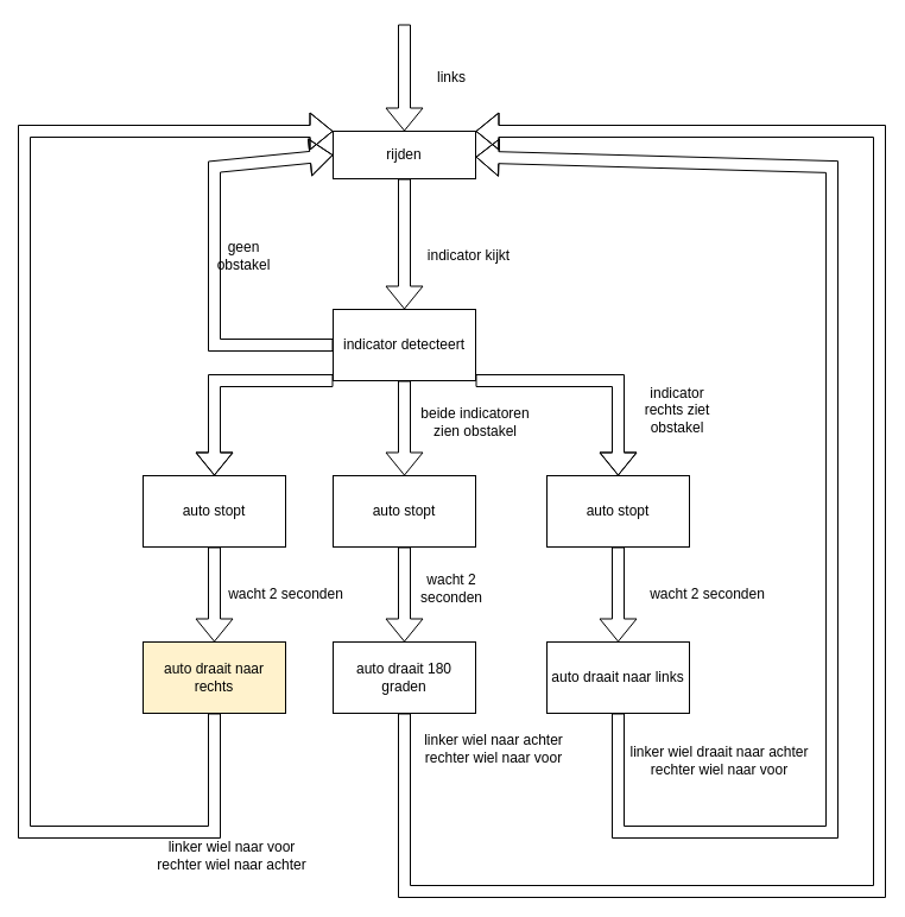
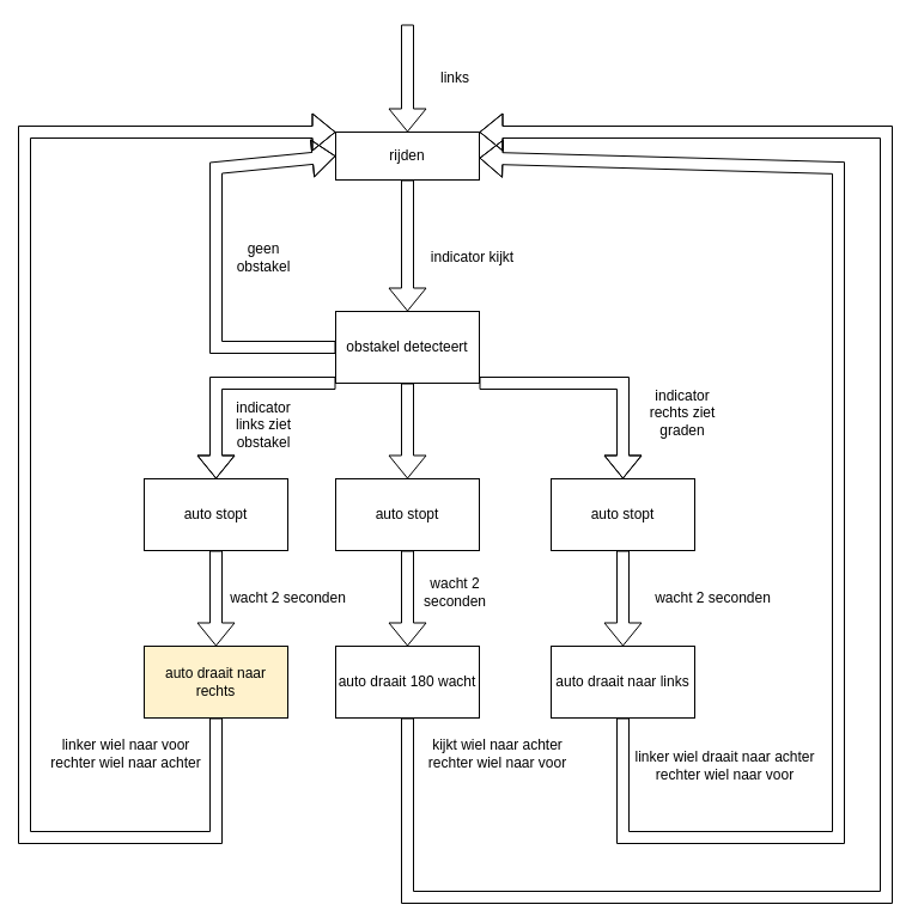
  <mxCell id="0" />
  <mxCell id="1" parent="0" />
  <mxCell id="2" value="rijden" style="rounded=0;whiteSpace=wrap;html=1;" vertex="1" parent="1"><mxGeometry x="280" y="110" width="120" height="40" as="geometry" /></mxCell>
  <mxCell id="3" value="" style="shape=flexArrow;endArrow=classic;html=1;rounded=0;entryX=0.5;entryY=0;entryDx=0;entryDy=0;" edge="1" parent="1" target="2"><mxGeometry width="50" height="50" relative="1" as="geometry"><mxPoint x="340" y="20" as="sourcePoint" /><mxPoint x="420" y="280" as="targetPoint" /></mxGeometry></mxCell>
  <mxCell id="4" value="links" style="text;html=1;strokeColor=none;fillColor=none;align=center;verticalAlign=middle;whiteSpace=wrap;rounded=0;" vertex="1" parent="1"><mxGeometry x="350" y="50" width="60" height="30" as="geometry" /></mxCell>
  <mxCell id="5" value="" style="shape=flexArrow;endArrow=classic;html=1;rounded=0;exitX=0.5;exitY=1;exitDx=0;exitDy=0;" edge="1" parent="1" source="2"><mxGeometry width="50" height="50" relative="1" as="geometry"><mxPoint x="370" y="330" as="sourcePoint" /><mxPoint x="340" y="260" as="targetPoint" /></mxGeometry></mxCell>
- <mxCell id="6" value="indicator detecteert" style="rounded=0;whiteSpace=wrap;html=1;" vertex="1" parent="1"><mxGeometry x="280" y="260" width="120" height="60" as="geometry" /></mxCell>
+ <mxCell id="6" value="obstakel detecteert" style="rounded=0;whiteSpace=wrap;html=1;" vertex="1" parent="1"><mxGeometry x="280" y="260" width="120" height="60" as="geometry" /></mxCell>
  <mxCell id="7" value="" style="shape=flexArrow;endArrow=classic;html=1;rounded=0;" edge="1" parent="1" target="10"><mxGeometry width="50" height="50" relative="1" as="geometry"><mxPoint x="280" y="320" as="sourcePoint" /><mxPoint x="340" y="400" as="targetPoint" /><Array as="points"><mxPoint x="180" y="320" /></Array></mxGeometry></mxCell>
  <mxCell id="8" value="" style="shape=flexArrow;endArrow=classic;html=1;rounded=0;exitX=0;exitY=0.5;exitDx=0;exitDy=0;entryX=0;entryY=0.5;entryDx=0;entryDy=0;" edge="1" parent="1" source="6" target="2"><mxGeometry width="50" height="50" relative="1" as="geometry"><mxPoint x="370" y="330" as="sourcePoint" /><mxPoint x="420" y="280" as="targetPoint" /><Array as="points"><mxPoint x="180" y="290" /><mxPoint x="180" y="140" /></Array></mxGeometry></mxCell>
- <mxCell id="9" value="geen obstakel" style="text;html=1;strokeColor=none;fillColor=none;align=center;verticalAlign=middle;whiteSpace=wrap;rounded=0;" vertex="1" parent="1"><mxGeometry x="175" y="200" width="60" height="30" as="geometry" /></mxCell>
+ <mxCell id="9" value="geen obstakel" style="text;html=1;strokeColor=none;fillColor=none;align=center;verticalAlign=middle;whiteSpace=wrap;rounded=0;" vertex="1" parent="1"><mxGeometry x="190" y="200" width="60" height="30" as="geometry" /></mxCell>
  <mxCell id="10" value="auto stopt" style="rounded=0;whiteSpace=wrap;html=1;" vertex="1" parent="1"><mxGeometry x="120" y="400" width="120" height="60" as="geometry" /></mxCell>
+ <mxCell id="11" value="indicator links ziet obstakel" style="text;html=1;strokeColor=none;fillColor=none;align=center;verticalAlign=middle;whiteSpace=wrap;rounded=0;" vertex="1" parent="1"><mxGeometry x="190" y="340" width="60" height="30" as="geometry" /></mxCell>
  <mxCell id="12" value="" style="shape=flexArrow;endArrow=classic;html=1;rounded=0;exitX=1;exitY=1;exitDx=0;exitDy=0;entryX=0.5;entryY=0;entryDx=0;entryDy=0;" edge="1" parent="1" source="6" target="17"><mxGeometry width="50" height="50" relative="1" as="geometry"><mxPoint x="380" y="330" as="sourcePoint" /><mxPoint x="550" y="400" as="targetPoint" /><Array as="points"><mxPoint x="520" y="320" /></Array></mxGeometry></mxCell>
  <mxCell id="13" value="" style="shape=flexArrow;endArrow=classic;html=1;rounded=0;exitX=0.5;exitY=1;exitDx=0;exitDy=0;" edge="1" parent="1" source="6" target="14"><mxGeometry width="50" height="50" relative="1" as="geometry"><mxPoint x="370" y="330" as="sourcePoint" /><mxPoint x="340" y="410" as="targetPoint" /></mxGeometry></mxCell>
  <mxCell id="14" value="auto stopt" style="rounded=0;whiteSpace=wrap;html=1;" vertex="1" parent="1"><mxGeometry x="280" y="400" width="120" height="60" as="geometry" /></mxCell>
- <mxCell id="15" value="beide indicatoren zien obstakel" style="text;html=1;strokeColor=none;fillColor=none;align=center;verticalAlign=middle;whiteSpace=wrap;rounded=0;" vertex="1" parent="1"><mxGeometry x="350" y="320" width="100" height="70" as="geometry" /></mxCell>
  <mxCell id="16" value="&amp;nbsp; &amp;nbsp; &amp;nbsp; &amp;nbsp;" style="text;html=1;align=center;verticalAlign=middle;resizable=0;points=[];autosize=1;strokeColor=none;fillColor=none;" vertex="1" parent="1"><mxGeometry x="430" y="210" width="40" height="20" as="geometry" /></mxCell>
  <mxCell id="17" value="auto stopt" style="rounded=0;whiteSpace=wrap;html=1;" vertex="1" parent="1"><mxGeometry x="460" y="400" width="120" height="60" as="geometry" /></mxCell>
- <mxCell id="18" value="indicator rechts ziet obstakel" style="text;html=1;strokeColor=none;fillColor=none;align=center;verticalAlign=middle;whiteSpace=wrap;rounded=0;" vertex="1" parent="1"><mxGeometry x="540" y="330" width="60" height="30" as="geometry" /></mxCell>
+ <mxCell id="18" value="indicator rechts ziet graden" style="text;html=1;strokeColor=none;fillColor=none;align=center;verticalAlign=middle;whiteSpace=wrap;rounded=0;" vertex="1" parent="1"><mxGeometry x="540" y="330" width="60" height="30" as="geometry" /></mxCell>
  <mxCell id="19" value="" style="shape=flexArrow;endArrow=classic;html=1;rounded=0;exitX=0.5;exitY=1;exitDx=0;exitDy=0;" edge="1" parent="1" source="10"><mxGeometry width="50" height="50" relative="1" as="geometry"><mxPoint x="370" y="320" as="sourcePoint" /><mxPoint x="180" y="540" as="targetPoint" /></mxGeometry></mxCell>
  <mxCell id="20" value="wacht 2 seconden" style="text;html=1;align=center;verticalAlign=middle;resizable=0;points=[];autosize=1;strokeColor=none;fillColor=none;" vertex="1" parent="1"><mxGeometry x="185" y="490" width="110" height="20" as="geometry" /></mxCell>
  <mxCell id="21" value="auto draait naar &amp;nbsp;rechts&amp;nbsp;" style="rounded=0;whiteSpace=wrap;html=1;fillColor=#fff2cc;" vertex="1" parent="1"><mxGeometry x="120" y="540" width="120" height="60" as="geometry" /></mxCell>
  <mxCell id="22" value="" style="shape=flexArrow;endArrow=classic;html=1;rounded=0;exitX=0.5;exitY=1;exitDx=0;exitDy=0;" edge="1" parent="1" source="14"><mxGeometry width="50" height="50" relative="1" as="geometry"><mxPoint x="360" y="320" as="sourcePoint" /><mxPoint x="340" y="540" as="targetPoint" /></mxGeometry></mxCell>
  <mxCell id="23" value="wacht 2 seconden" style="text;html=1;strokeColor=none;fillColor=none;align=center;verticalAlign=middle;whiteSpace=wrap;rounded=0;" vertex="1" parent="1"><mxGeometry x="350" y="480" width="60" height="30" as="geometry" /></mxCell>
- <mxCell id="24" value="auto draait 180 graden" style="rounded=0;whiteSpace=wrap;html=1;" vertex="1" parent="1"><mxGeometry x="280" y="540" width="120" height="60" as="geometry" /></mxCell>
+ <mxCell id="24" value="auto draait 180 wacht" style="rounded=0;whiteSpace=wrap;html=1;" vertex="1" parent="1"><mxGeometry x="280" y="540" width="120" height="60" as="geometry" /></mxCell>
  <mxCell id="25" value="" style="shape=flexArrow;endArrow=classic;html=1;rounded=0;exitX=0.5;exitY=1;exitDx=0;exitDy=0;" edge="1" parent="1" source="17"><mxGeometry width="50" height="50" relative="1" as="geometry"><mxPoint x="360" y="320" as="sourcePoint" /><mxPoint x="520" y="540" as="targetPoint" /></mxGeometry></mxCell>
  <mxCell id="26" value="wacht 2 seconden" style="text;html=1;align=center;verticalAlign=middle;resizable=0;points=[];autosize=1;strokeColor=none;fillColor=none;" vertex="1" parent="1"><mxGeometry x="540" y="490" width="110" height="20" as="geometry" /></mxCell>
  <mxCell id="27" value="auto draait naar links" style="whiteSpace=wrap;html=1;" vertex="1" parent="1"><mxGeometry x="460" y="540" width="120" height="60" as="geometry" /></mxCell>
  <mxCell id="28" value="" style="shape=flexArrow;endArrow=classic;html=1;rounded=0;exitX=0.5;exitY=1;exitDx=0;exitDy=0;entryX=1;entryY=0;entryDx=0;entryDy=0;" edge="1" parent="1" source="24" target="2"><mxGeometry width="50" height="50" relative="1" as="geometry"><mxPoint x="360" y="610" as="sourcePoint" /><mxPoint x="340" y="669" as="targetPoint" /><Array as="points"><mxPoint x="340" y="750" /><mxPoint x="740" y="750" /><mxPoint x="740" y="110" /></Array></mxGeometry></mxCell>
- <mxCell id="29" value="linker wiel naar achter&lt;br&gt;rechter wiel naar voor" style="text;html=1;align=center;verticalAlign=middle;resizable=0;points=[];autosize=1;strokeColor=none;fillColor=none;" vertex="1" parent="1"><mxGeometry x="350" y="615" width="130" height="30" as="geometry" /></mxCell>
+ <mxCell id="29" value="kijkt wiel naar achter&lt;br&gt;rechter wiel naar voor" style="text;html=1;align=center;verticalAlign=middle;resizable=0;points=[];autosize=1;strokeColor=none;fillColor=none;" vertex="1" parent="1"><mxGeometry x="350" y="615" width="130" height="30" as="geometry" /></mxCell>
  <mxCell id="30" value="" style="shape=flexArrow;endArrow=classic;html=1;rounded=0;exitX=0.5;exitY=1;exitDx=0;exitDy=0;" edge="1" parent="1" source="27" target="2"><mxGeometry width="50" height="50" relative="1" as="geometry"><mxPoint x="370" y="420" as="sourcePoint" /><mxPoint x="520" y="180" as="targetPoint" /><Array as="points"><mxPoint x="520" y="700" /><mxPoint x="700" y="700" /><mxPoint x="700" y="140" /></Array></mxGeometry></mxCell>
  <mxCell id="31" value="linker wiel draait naar achter&lt;br&gt;rechter wiel naar voor" style="text;html=1;align=center;verticalAlign=middle;resizable=0;points=[];autosize=1;strokeColor=none;fillColor=none;" vertex="1" parent="1"><mxGeometry x="520" y="625" width="170" height="30" as="geometry" /></mxCell>
  <mxCell id="32" value="" style="shape=flexArrow;endArrow=classic;html=1;rounded=0;exitX=0.5;exitY=1;exitDx=0;exitDy=0;entryX=0;entryY=0;entryDx=0;entryDy=0;" edge="1" parent="1" source="21" target="2"><mxGeometry width="50" height="50" relative="1" as="geometry"><mxPoint x="370" y="420" as="sourcePoint" /><mxPoint x="130" y="110" as="targetPoint" /><Array as="points"><mxPoint x="180" y="700" /><mxPoint x="20" y="700" /><mxPoint x="20" y="110" /></Array></mxGeometry></mxCell>
- <mxCell id="33" value="linker wiel naar voor&lt;br&gt;rechter wiel naar achter" style="text;html=1;strokeColor=none;fillColor=none;align=center;verticalAlign=middle;whiteSpace=wrap;rounded=0;" vertex="1" parent="1"><mxGeometry x="130" y="705" width="130" height="30" as="geometry" /></mxCell>
+ <mxCell id="33" value="linker wiel naar voor&lt;br&gt;rechter wiel naar achter" style="text;html=1;strokeColor=none;fillColor=none;align=center;verticalAlign=middle;whiteSpace=wrap;rounded=0;" vertex="1" parent="1"><mxGeometry x="40" y="615" width="130" height="30" as="geometry" /></mxCell>
  <mxCell id="34" value="indicator kijkt" style="text;html=1;align=center;verticalAlign=middle;resizable=0;points=[];autosize=1;strokeColor=none;fillColor=none;" vertex="1" parent="1"><mxGeometry x="354" y="205" width="80" height="20" as="geometry" /></mxCell>
